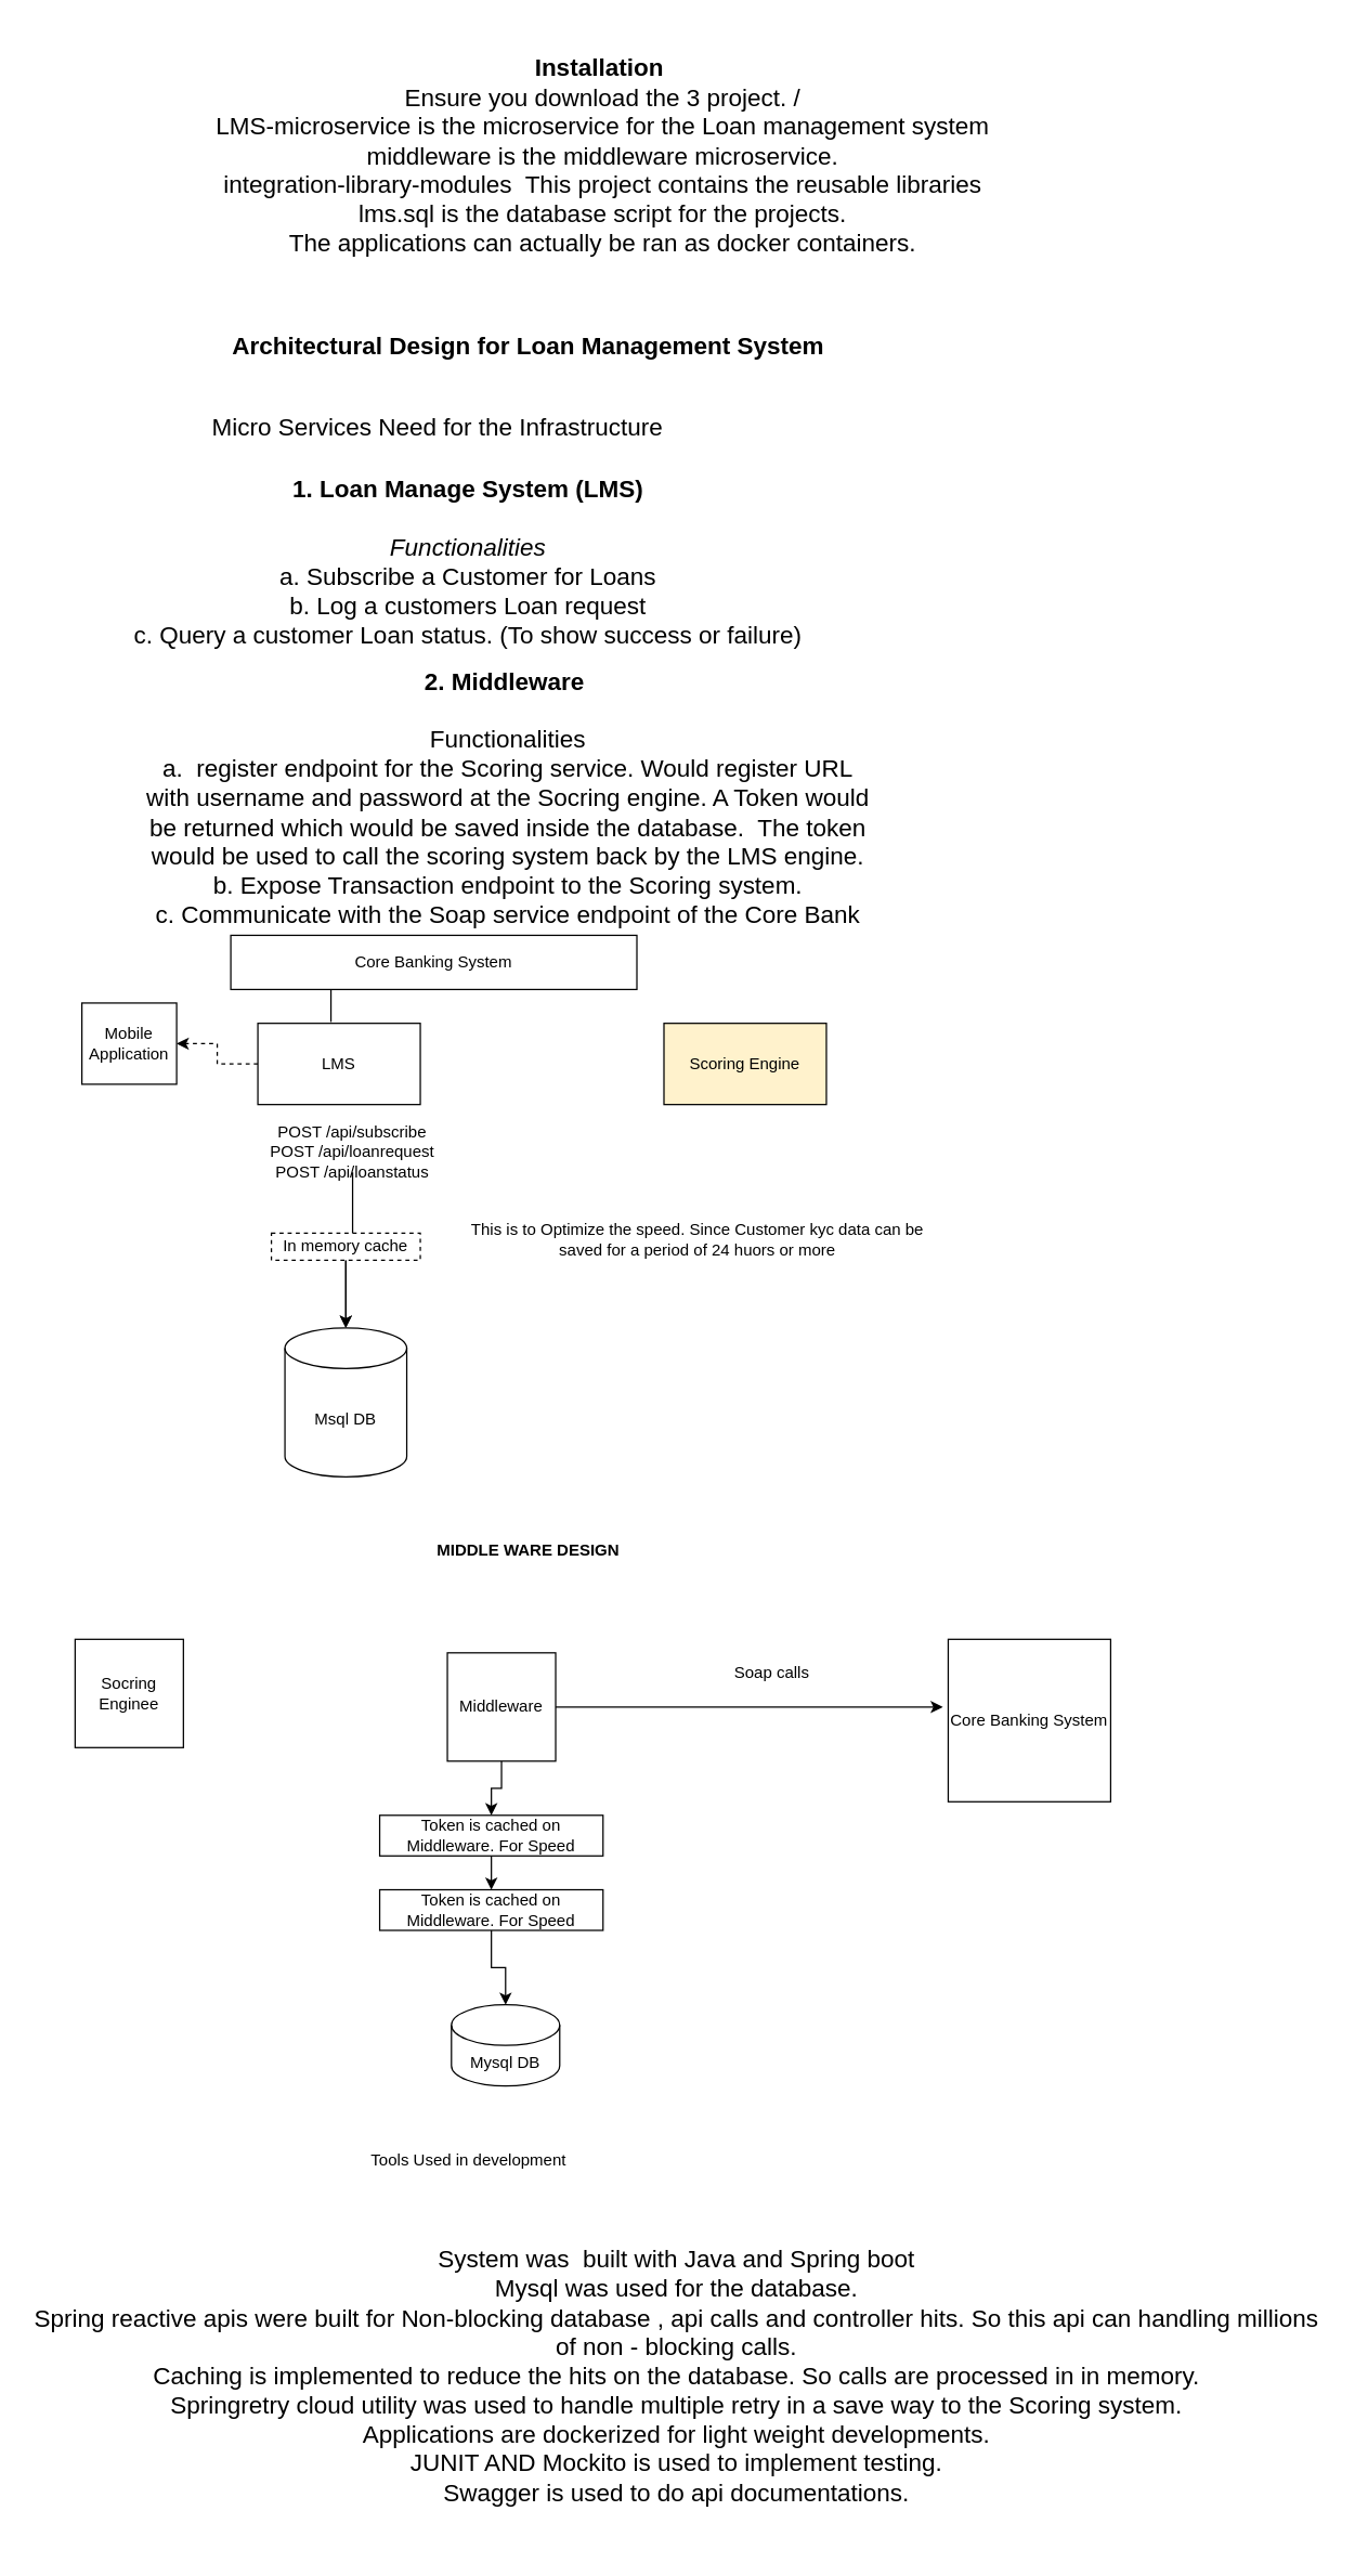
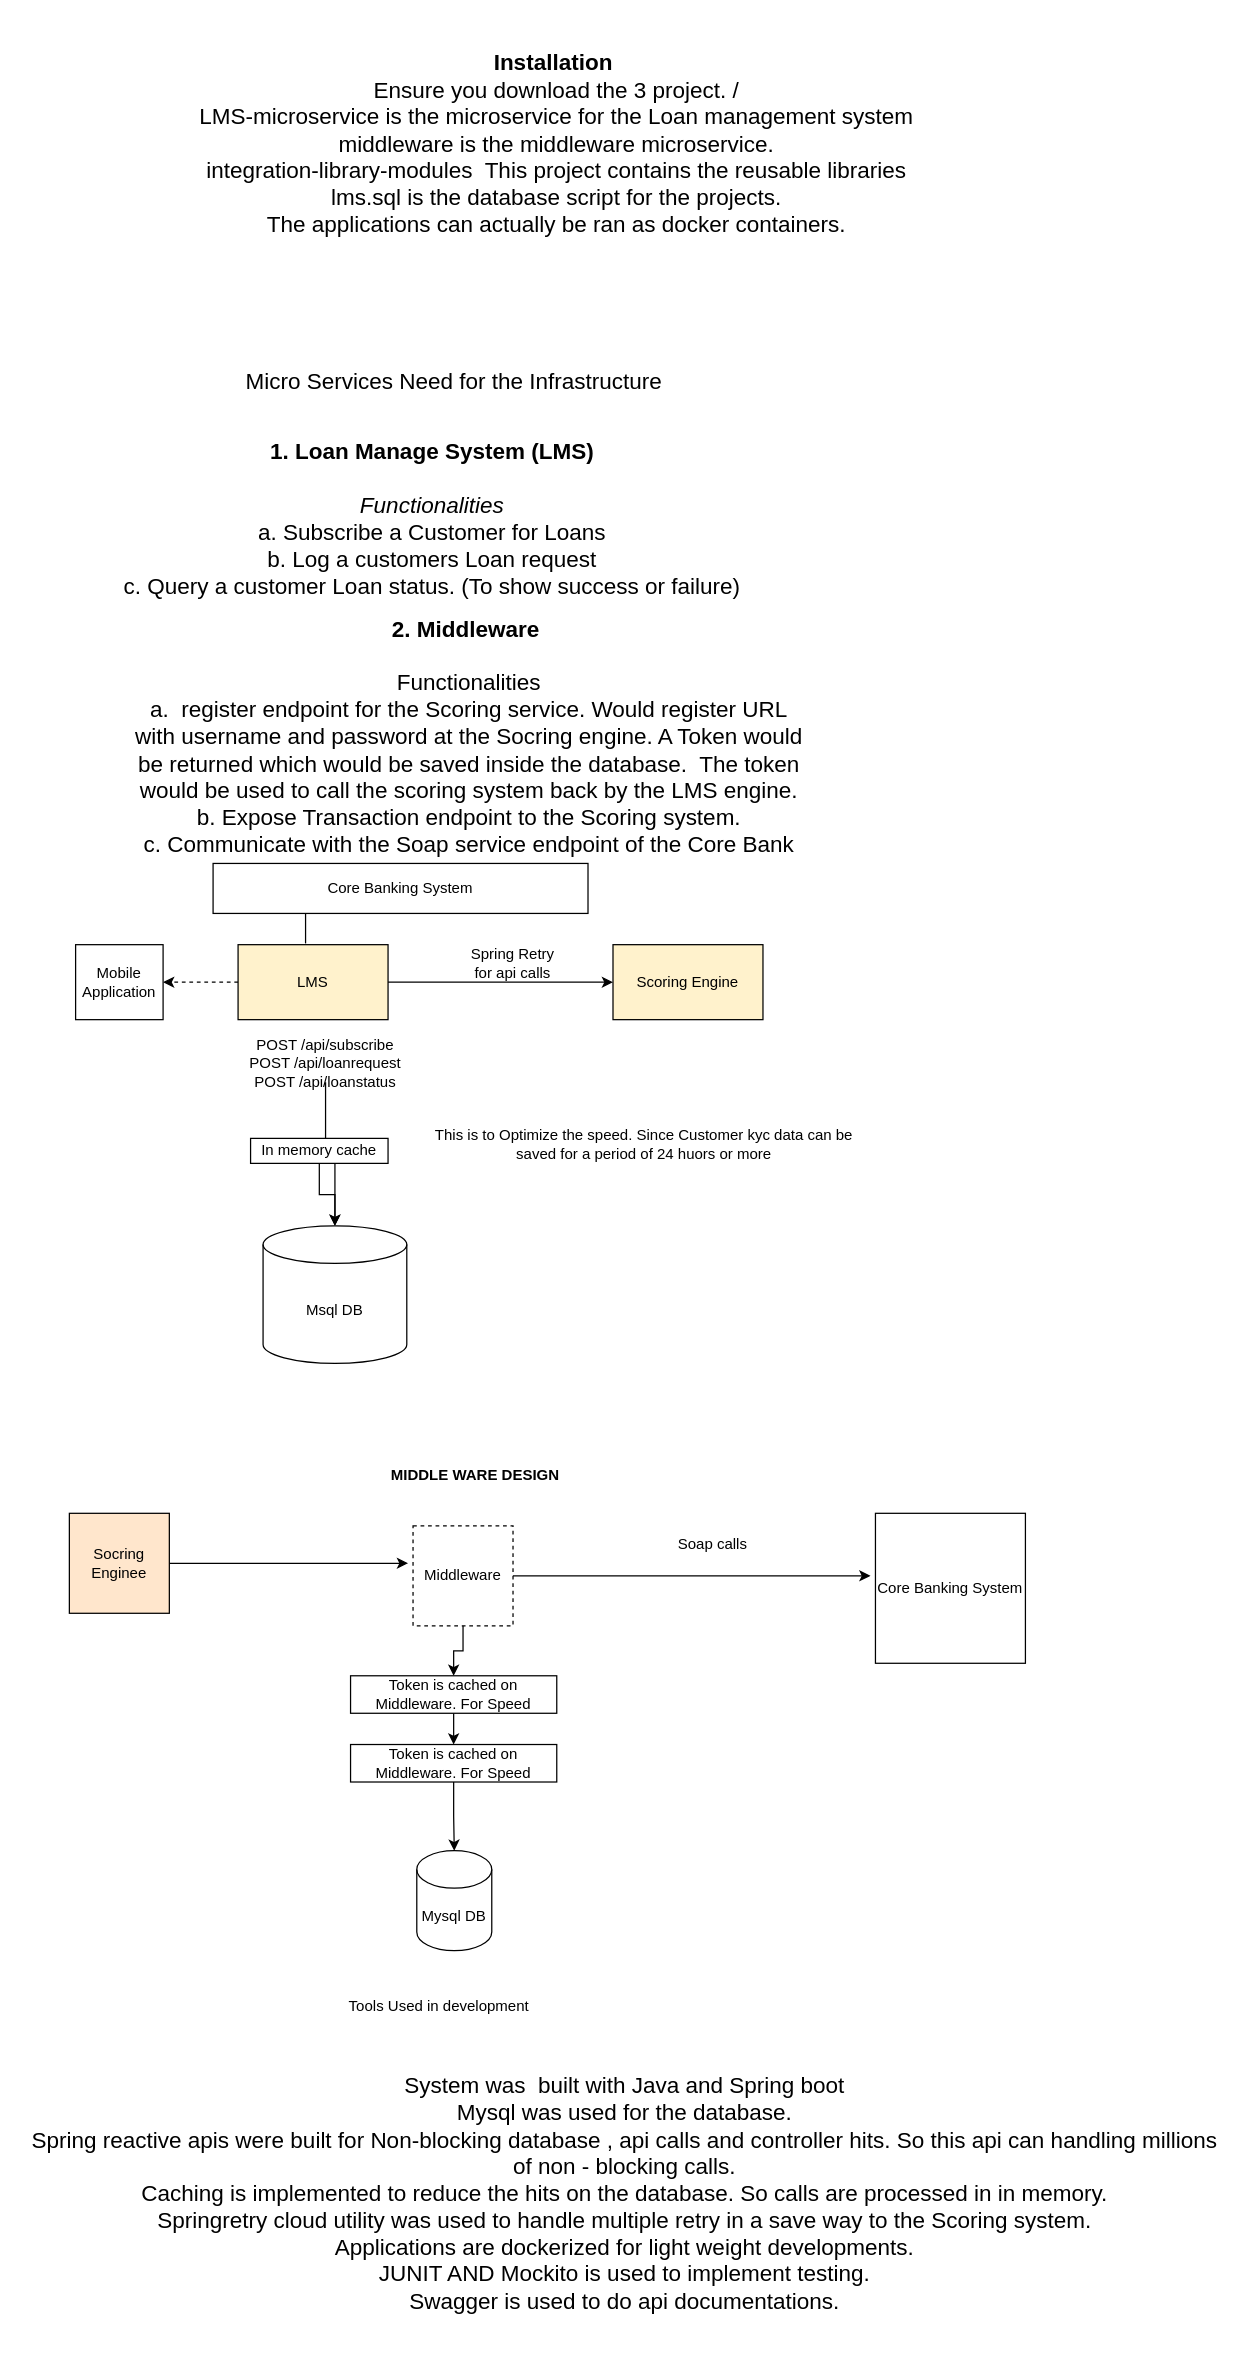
  <mxCell id="0" />
  <mxCell id="1" parent="0" />
- <mxCell id="2" value="&lt;b&gt;&lt;font style=&quot;font-size: 18px;&quot;&gt;Architectural Design for Loan Management System&lt;/font&gt;&lt;/b&gt;" style="text;html=1;strokeColor=none;fillColor=none;align=center;verticalAlign=middle;whiteSpace=wrap;rounded=0;" parent="1" vertex="1"><mxGeometry x="165" y="240" width="450" height="30" as="geometry" /></mxCell>
- <mxCell id="3" value="&lt;font style=&quot;font-size: 18px;&quot;&gt;Micro Services Need for the Infrastructure&lt;/font&gt;" style="text;html=1;strokeColor=none;fillColor=none;align=center;verticalAlign=middle;whiteSpace=wrap;rounded=0;" parent="1" vertex="1"><mxGeometry x="77.5" y="300" width="490" height="30" as="geometry" /></mxCell>
+ <mxCell id="3" value="&lt;font style=&quot;font-size: 18px;&quot;&gt;Micro Services Need for the Infrastructure&lt;/font&gt;" style="text;html=1;strokeColor=none;fillColor=none;align=center;verticalAlign=middle;whiteSpace=wrap;rounded=0;" parent="1" vertex="1"><mxGeometry x="117.5" y="290" width="490" height="30" as="geometry" /></mxCell>
  <mxCell id="4" value="&lt;font style=&quot;font-size: 18px;&quot;&gt;&lt;b&gt;1. Loan Manage System (LMS)&lt;/b&gt;&lt;br&gt;&lt;i style=&quot;&quot;&gt;&lt;br&gt;Functionalities&lt;/i&gt;&lt;br&gt;a. Subscribe a Customer for Loans&lt;br&gt;b. Log a customers Loan request&lt;br&gt;c. Query a customer Loan status. (To show success or failure)&lt;/font&gt;" style="text;html=1;strokeColor=none;fillColor=none;align=center;verticalAlign=middle;whiteSpace=wrap;rounded=0;" parent="1" vertex="1"><mxGeometry x="21" y="360" width="649" height="110" as="geometry" /></mxCell>
  <mxCell id="5" value="&lt;font style=&quot;font-size: 18px;&quot;&gt;&lt;b&gt;2. Middleware&amp;nbsp;&lt;/b&gt;&lt;br&gt;&lt;br&gt;Functionalities&lt;br&gt;a.&amp;nbsp; register endpoint for the Scoring service. Would register URL with username and password at the Socring engine. A Token would be returned which would be saved inside the database.&amp;nbsp; The token would be used to call the scoring system back by the LMS engine.&lt;br&gt;b. Expose Transaction endpoint to the Scoring system.&lt;br&gt;c. Communicate with the Soap service endpoint of the Core Bank System.&lt;/font&gt;" style="text;html=1;strokeColor=none;fillColor=none;align=center;verticalAlign=middle;whiteSpace=wrap;rounded=0;" parent="1" vertex="1"><mxGeometry x="105" y="510" width="540" height="180" as="geometry" /></mxCell>
  <mxCell id="6" style="edgeStyle=orthogonalEdgeStyle;rounded=0;orthogonalLoop=1;jettySize=auto;html=1;dashed=1;" parent="1" source="8" target="11" edge="1"><mxGeometry relative="1" as="geometry" /></mxCell>
- <mxCell id="8" value="LMS" style="rounded=0;whiteSpace=wrap;html=1;" parent="1" vertex="1"><mxGeometry x="190" y="755" width="120" height="60" as="geometry" /></mxCell>
+ <mxCell id="7" style="edgeStyle=orthogonalEdgeStyle;rounded=0;orthogonalLoop=1;jettySize=auto;html=1;" parent="1" source="8" target="15" edge="1"><mxGeometry relative="1" as="geometry" /></mxCell>
+ <mxCell id="8" value="LMS" style="rounded=0;whiteSpace=wrap;html=1;fillColor=#fff2cc;" parent="1" vertex="1"><mxGeometry x="190" y="755" width="120" height="60" as="geometry" /></mxCell>
  <mxCell id="9" value="" style="edgeStyle=orthogonalEdgeStyle;rounded=0;orthogonalLoop=1;jettySize=auto;html=1;" parent="1" source="10" target="14" edge="1"><mxGeometry relative="1" as="geometry" /></mxCell>
  <mxCell id="10" value="POST /api/subscribe&lt;br&gt;POST /api/loanrequest&lt;br&gt;POST /api/loanstatus" style="text;html=1;strokeColor=none;fillColor=none;align=center;verticalAlign=middle;whiteSpace=wrap;rounded=0;" parent="1" vertex="1"><mxGeometry x="190" y="835" width="140" height="30" as="geometry" /></mxCell>
- <mxCell id="11" value="Mobile Application" style="rounded=0;whiteSpace=wrap;html=1;" parent="1" vertex="1"><mxGeometry x="60" y="740" width="70" height="60" as="geometry" /></mxCell>
+ <mxCell id="11" value="Mobile Application" style="rounded=0;whiteSpace=wrap;html=1;" parent="1" vertex="1"><mxGeometry x="60" y="755" width="70" height="60" as="geometry" /></mxCell>
  <mxCell id="12" style="edgeStyle=orthogonalEdgeStyle;rounded=0;orthogonalLoop=1;jettySize=auto;html=1;entryX=0.5;entryY=0;entryDx=0;entryDy=0;entryPerimeter=0;" parent="1" source="13" target="14" edge="1"><mxGeometry relative="1" as="geometry" /></mxCell>
- <mxCell id="13" value="In memory cache" style="rounded=0;whiteSpace=wrap;html=1;dashed=1;" parent="1" vertex="1"><mxGeometry x="200" y="910" width="110" height="20" as="geometry" /></mxCell>
- <mxCell id="14" value="Msql DB" style="shape=cylinder3;whiteSpace=wrap;html=1;boundedLbl=1;backgroundOutline=1;size=15;" parent="1" vertex="1"><mxGeometry x="210" y="980" width="90" height="110" as="geometry" /></mxCell>
+ <mxCell id="13" value="In memory cache" style="rounded=0;whiteSpace=wrap;html=1;" parent="1" vertex="1"><mxGeometry x="200" y="910" width="110" height="20" as="geometry" /></mxCell>
+ <mxCell id="14" value="Msql DB" style="shape=cylinder3;whiteSpace=wrap;html=1;boundedLbl=1;backgroundOutline=1;size=15;" parent="1" vertex="1"><mxGeometry x="210" y="980" width="115" height="110" as="geometry" /></mxCell>
  <mxCell id="15" value="Scoring Engine" style="rounded=0;whiteSpace=wrap;html=1;fillColor=#fff2cc;" parent="1" vertex="1"><mxGeometry x="490" y="755" width="120" height="60" as="geometry" /></mxCell>
  <mxCell id="16" value="" style="endArrow=none;html=1;rounded=0;" parent="1" edge="1"><mxGeometry width="50" height="50" relative="1" as="geometry"><mxPoint x="244" y="754" as="sourcePoint" /><mxPoint x="244" y="730" as="targetPoint" /></mxGeometry></mxCell>
  <mxCell id="17" value="Core Banking System" style="rounded=0;whiteSpace=wrap;html=1;" parent="1" vertex="1"><mxGeometry x="170" y="690" width="300" height="40" as="geometry" /></mxCell>
  <mxCell id="18" value="This is to Optimize the speed. Since Customer kyc data can be saved for a period of 24 huors or more" style="text;html=1;strokeColor=none;fillColor=none;align=center;verticalAlign=middle;whiteSpace=wrap;rounded=0;" parent="1" vertex="1"><mxGeometry x="340" y="900" width="350" height="30" as="geometry" /></mxCell>
- <mxCell id="19" value="MIDDLE WARE DESIGN" style="text;html=1;strokeColor=none;fillColor=none;align=center;verticalAlign=middle;whiteSpace=wrap;rounded=0;fontStyle=1" parent="1" vertex="1"><mxGeometry x="220" y="1130" width="340" height="30" as="geometry" /></mxCell>
+ <mxCell id="19" value="MIDDLE WARE DESIGN" style="text;html=1;strokeColor=none;fillColor=none;align=center;verticalAlign=middle;whiteSpace=wrap;rounded=0;fontStyle=1" parent="1" vertex="1"><mxGeometry x="210" y="1165" width="340" height="30" as="geometry" /></mxCell>
  <mxCell id="20" value="" style="edgeStyle=orthogonalEdgeStyle;rounded=0;orthogonalLoop=1;jettySize=auto;html=1;" parent="1" source="22" target="26" edge="1"><mxGeometry relative="1" as="geometry" /></mxCell>
  <mxCell id="21" style="edgeStyle=orthogonalEdgeStyle;rounded=0;orthogonalLoop=1;jettySize=auto;html=1;entryX=-0.033;entryY=0.417;entryDx=0;entryDy=0;entryPerimeter=0;" parent="1" source="22" target="30" edge="1"><mxGeometry relative="1" as="geometry" /></mxCell>
- <mxCell id="22" value="Middleware" style="whiteSpace=wrap;html=1;aspect=fixed;" parent="1" vertex="1"><mxGeometry x="330" y="1220" width="80" height="80" as="geometry" /></mxCell>
- <mxCell id="24" value="Socring Enginee" style="whiteSpace=wrap;html=1;aspect=fixed;" parent="1" vertex="1"><mxGeometry x="55" y="1210" width="80" height="80" as="geometry" /></mxCell>
+ <mxCell id="22" value="Middleware" style="whiteSpace=wrap;html=1;aspect=fixed;dashed=1;" parent="1" vertex="1"><mxGeometry x="330" y="1220" width="80" height="80" as="geometry" /></mxCell>
+ <mxCell id="23" style="edgeStyle=orthogonalEdgeStyle;rounded=0;orthogonalLoop=1;jettySize=auto;html=1;entryX=-0.05;entryY=0.375;entryDx=0;entryDy=0;entryPerimeter=0;" parent="1" source="24" target="22" edge="1"><mxGeometry relative="1" as="geometry" /></mxCell>
+ <mxCell id="24" value="Socring Enginee" style="whiteSpace=wrap;html=1;aspect=fixed;fillColor=#ffe6cc;" parent="1" vertex="1"><mxGeometry x="55" y="1210" width="80" height="80" as="geometry" /></mxCell>
  <mxCell id="25" style="edgeStyle=orthogonalEdgeStyle;rounded=0;orthogonalLoop=1;jettySize=auto;html=1;" parent="1" source="26" target="28" edge="1"><mxGeometry relative="1" as="geometry" /></mxCell>
  <mxCell id="26" value="Token is cached on Middleware. For Speed" style="rounded=0;whiteSpace=wrap;html=1;" parent="1" vertex="1"><mxGeometry x="280" y="1340" width="165" height="30" as="geometry" /></mxCell>
  <mxCell id="27" value="" style="edgeStyle=orthogonalEdgeStyle;rounded=0;orthogonalLoop=1;jettySize=auto;html=1;" parent="1" source="28" target="29" edge="1"><mxGeometry relative="1" as="geometry" /></mxCell>
  <mxCell id="28" value="Token is cached on Middleware. For Speed" style="rounded=0;whiteSpace=wrap;html=1;" parent="1" vertex="1"><mxGeometry x="280" y="1395" width="165" height="30" as="geometry" /></mxCell>
- <mxCell id="29" value="Mysql DB" style="shape=cylinder3;whiteSpace=wrap;html=1;boundedLbl=1;backgroundOutline=1;size=15;" parent="1" vertex="1"><mxGeometry x="333" y="1480" width="80" height="60" as="geometry" /></mxCell>
+ <mxCell id="29" value="Mysql DB" style="shape=cylinder3;whiteSpace=wrap;html=1;boundedLbl=1;backgroundOutline=1;size=15;" parent="1" vertex="1"><mxGeometry x="333" y="1480" width="60" height="80" as="geometry" /></mxCell>
  <mxCell id="30" value="Core Banking System" style="whiteSpace=wrap;html=1;aspect=fixed;" parent="1" vertex="1"><mxGeometry x="700" y="1210" width="120" height="120" as="geometry" /></mxCell>
  <mxCell id="31" value="Soap calls" style="text;html=1;strokeColor=none;fillColor=none;align=center;verticalAlign=middle;whiteSpace=wrap;rounded=0;" parent="1" vertex="1"><mxGeometry x="540" y="1220" width="60" height="30" as="geometry" /></mxCell>
- <mxCell id="33" value="Tools Used in development" style="text;html=1;strokeColor=none;fillColor=none;align=center;verticalAlign=middle;whiteSpace=wrap;rounded=0;" parent="1" vertex="1"><mxGeometry x="90.5" y="1580" width="510" height="30" as="geometry" /></mxCell>
+ <mxCell id="32" value="Spring Retry for api calls" style="text;html=1;strokeColor=none;fillColor=none;align=center;verticalAlign=middle;whiteSpace=wrap;rounded=0;" parent="1" vertex="1"><mxGeometry x="370" y="755" width="80" height="30" as="geometry" /></mxCell>
+ <mxCell id="33" value="Tools Used in development" style="text;html=1;strokeColor=none;fillColor=none;align=center;verticalAlign=middle;whiteSpace=wrap;rounded=0;" parent="1" vertex="1"><mxGeometry x="95.5" y="1590" width="510" height="30" as="geometry" /></mxCell>
  <mxCell id="34" value="&lt;font style=&quot;font-size: 18px;&quot;&gt;System was&amp;nbsp; built with Java and Spring boot&lt;br&gt;Mysql was used for the database.&lt;br&gt;Spring reactive apis were built for Non-blocking database , api calls and controller hits. So this api can handling millions of non - blocking calls.&lt;br&gt;Caching is implemented to reduce the hits on the database. So calls are processed in in memory.&lt;br&gt;Springretry cloud utility was used to handle multiple retry in a save way to the Scoring system.&lt;br&gt;Applications are dockerized for light weight developments.&lt;br&gt;JUNIT AND Mockito is used to implement testing.&lt;br&gt;Swagger is used to do api documentations.&lt;/font&gt;" style="text;html=1;strokeColor=none;fillColor=none;align=center;verticalAlign=middle;whiteSpace=wrap;rounded=0;" parent="1" vertex="1"><mxGeometry x="20" y="1630" width="959" height="250" as="geometry" /></mxCell>
  <mxCell id="35" value="&lt;font style=&quot;font-size: 18px;&quot;&gt;&lt;b style=&quot;&quot;&gt;Installation&amp;nbsp;&lt;/b&gt;&lt;br&gt;Ensure you download the 3 project. /&lt;br&gt;LMS-microservice is the microservice for the Loan management system&lt;br&gt;middleware is the middleware microservice.&lt;br&gt;integration-library-modules&amp;nbsp; This project contains the reusable libraries&lt;br&gt;lms.sql is the database script for the projects.&lt;br&gt;The applications can actually be ran as docker containers.&lt;/font&gt;" style="text;html=1;strokeColor=none;fillColor=none;align=center;verticalAlign=middle;whiteSpace=wrap;rounded=0;" parent="1" vertex="1"><mxGeometry x="110" y="20" width="670" height="190" as="geometry" /></mxCell>
